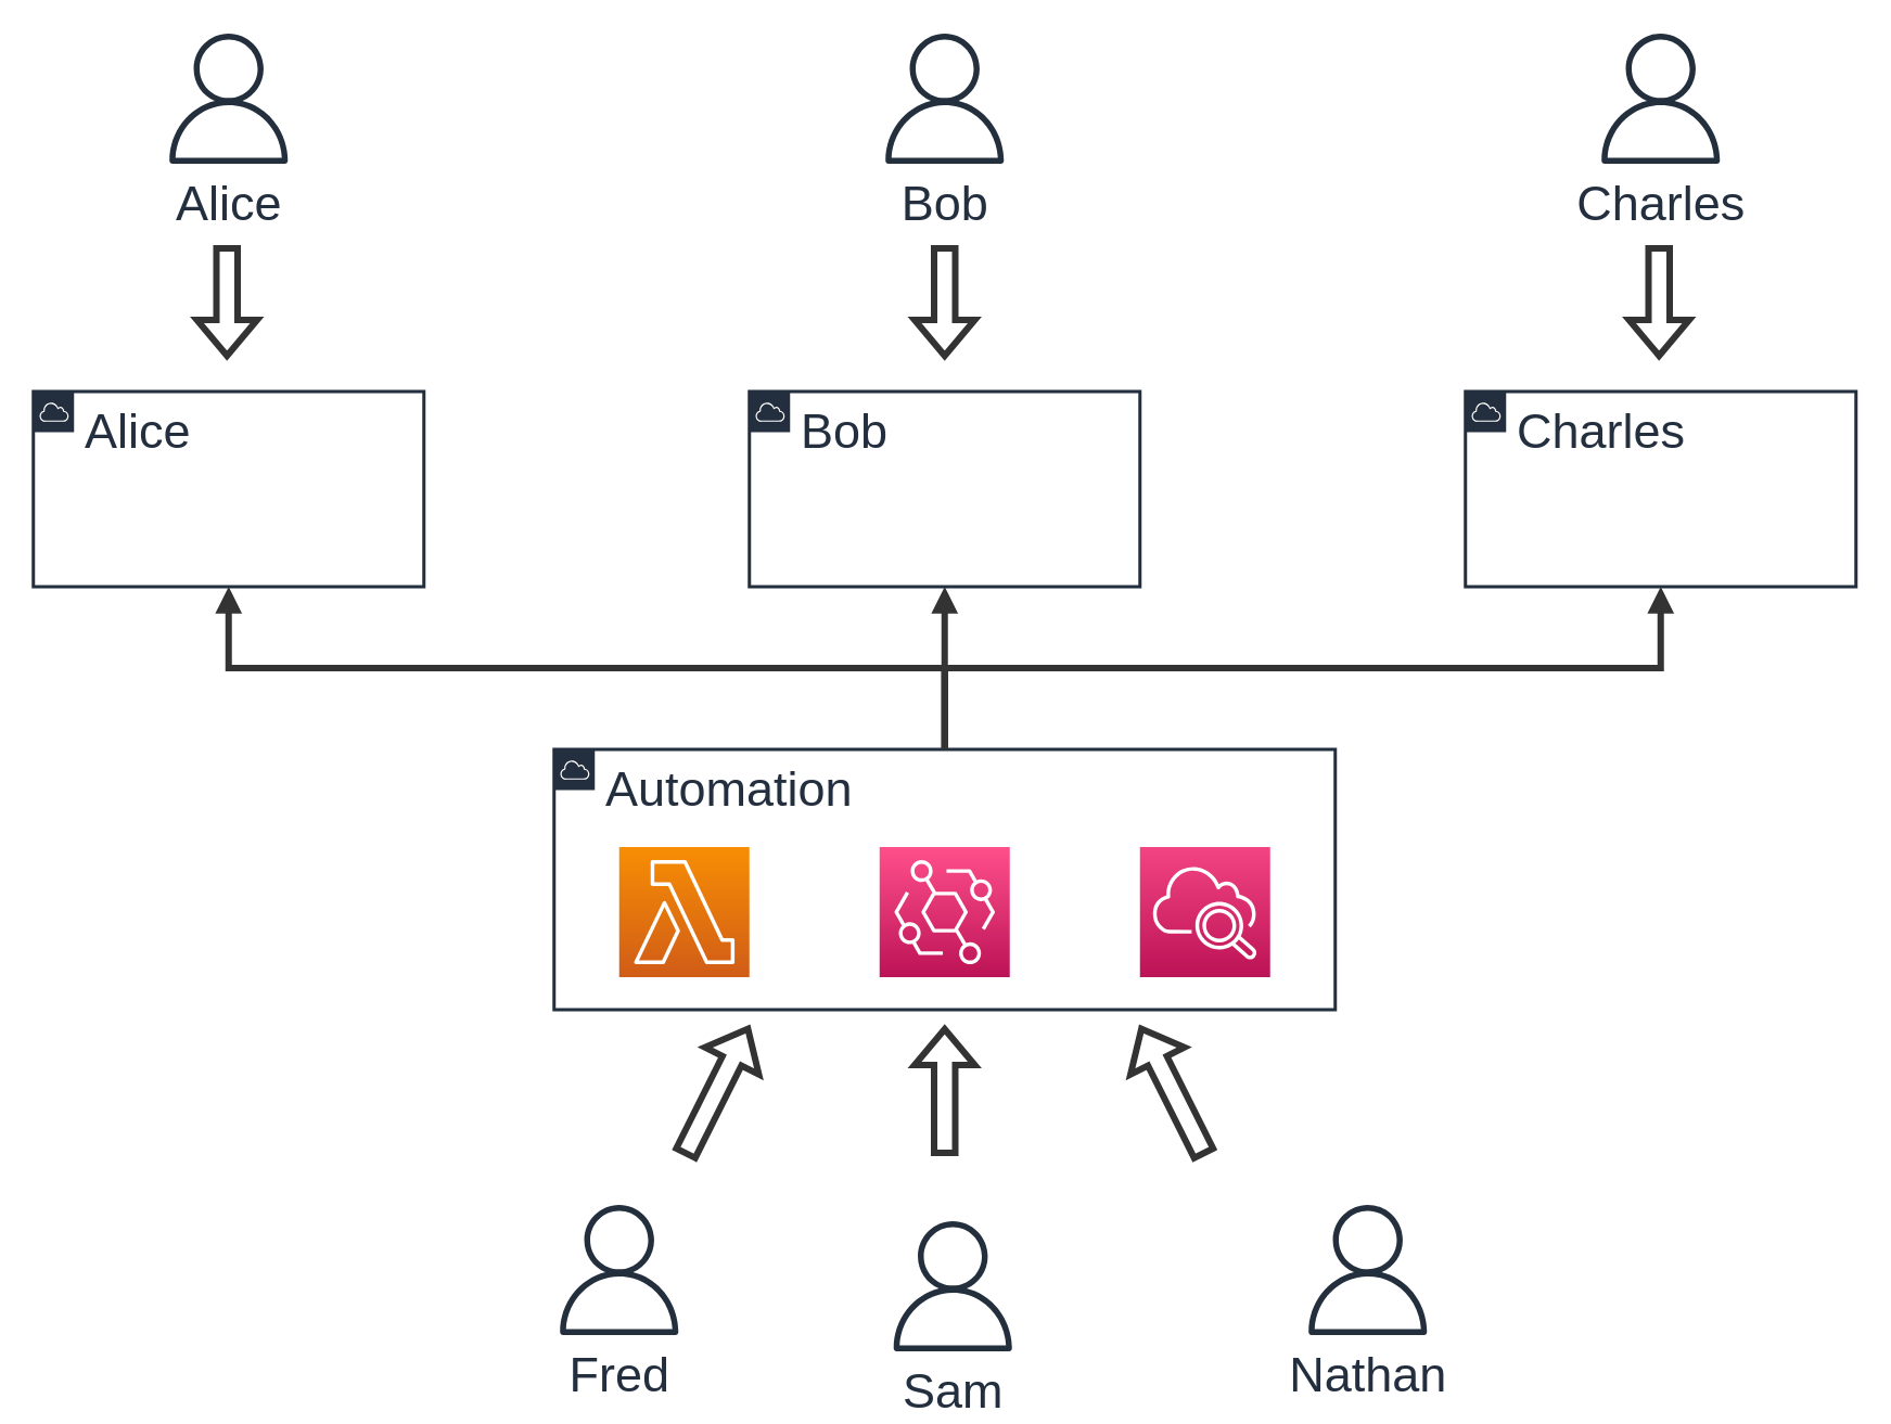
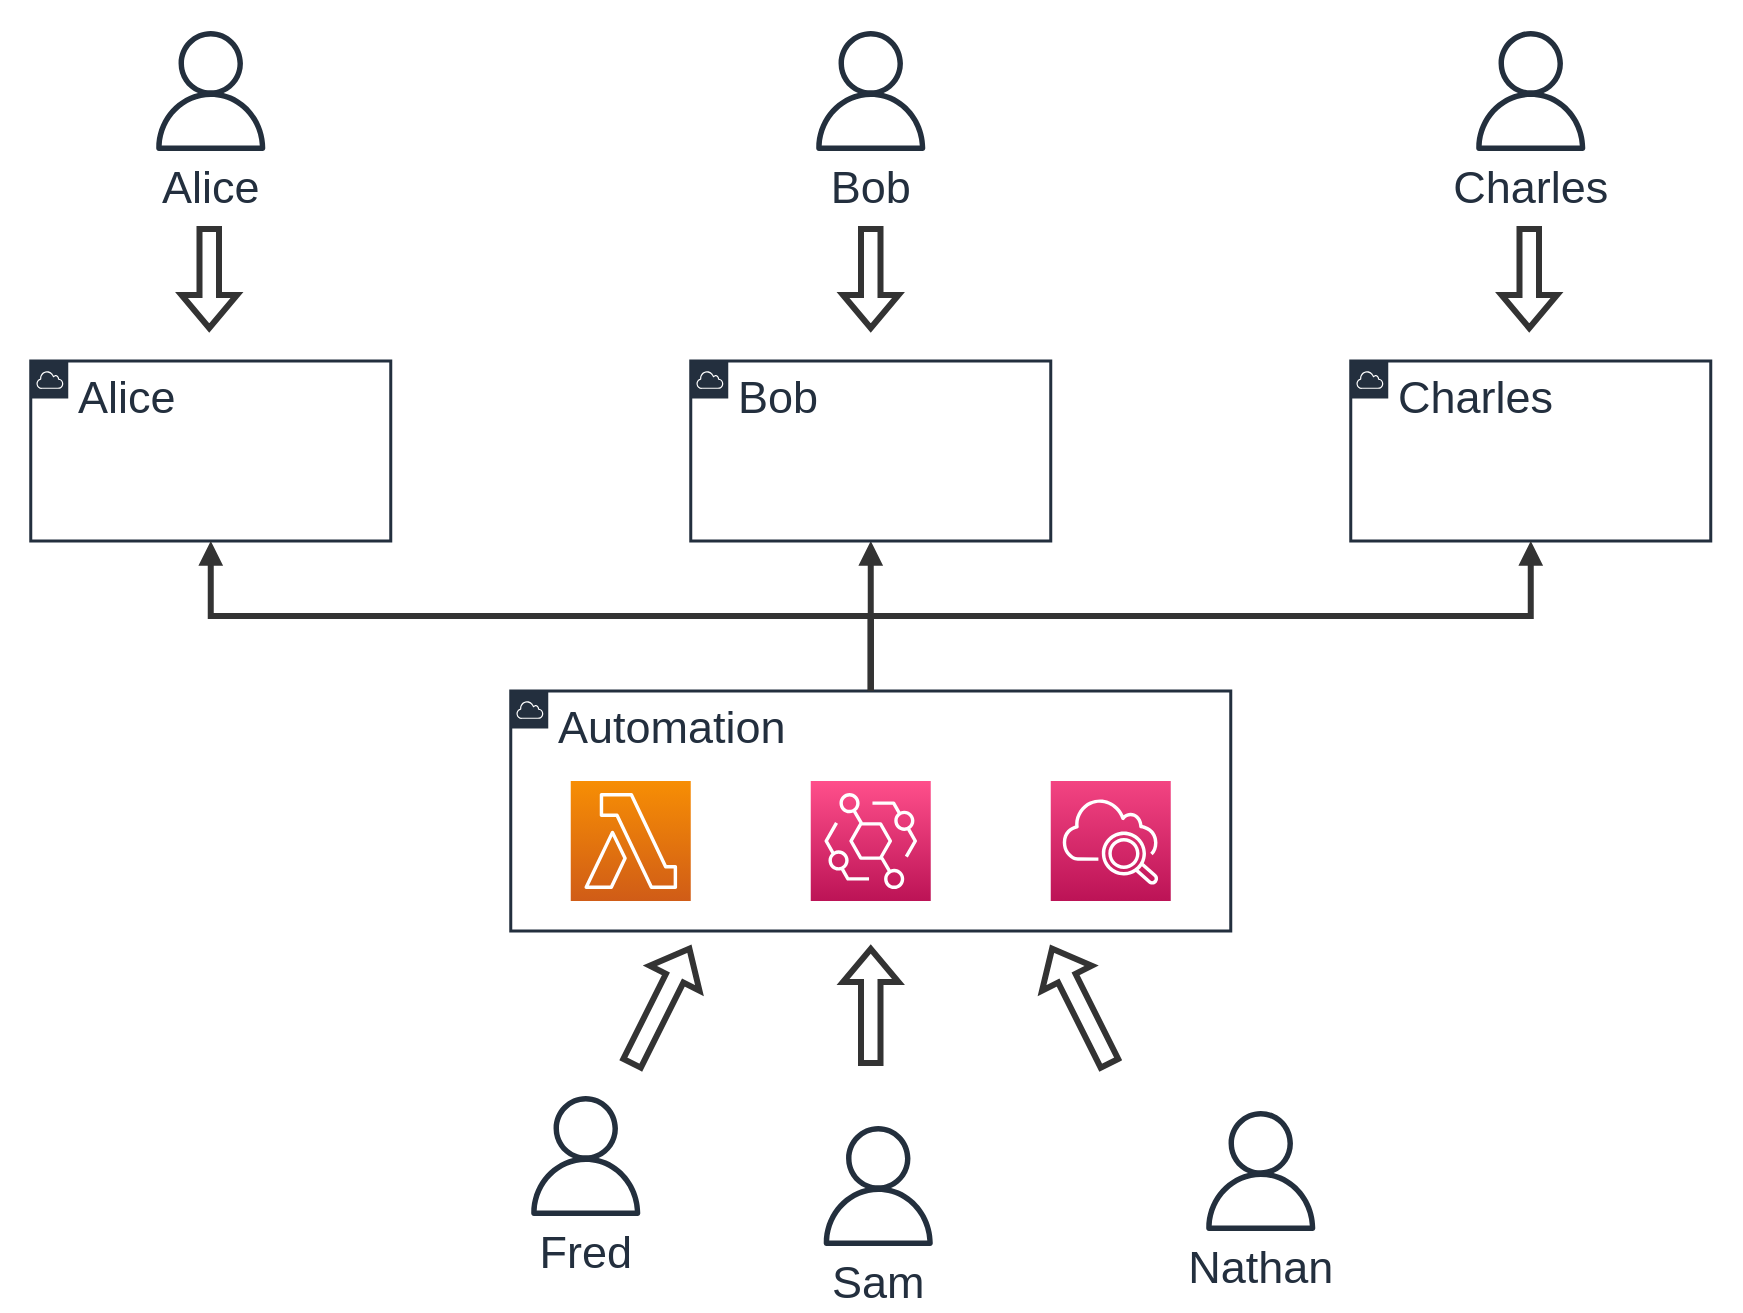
  <mxCell id="0" />
  <mxCell id="1" parent="0" />
  <mxCell id="2" value="&lt;font style=&quot;font-size: 30px&quot;&gt;Alice&lt;/font&gt;" style="points=[[0,0],[0.25,0],[0.5,0],[0.75,0],[1,0],[1,0.25],[1,0.5],[1,0.75],[1,1],[0.75,1],[0.5,1],[0.25,1],[0,1],[0,0.75],[0,0.5],[0,0.25]];outlineConnect=0;gradientColor=none;html=1;whiteSpace=wrap;fontSize=30;fontStyle=0;container=0;pointerEvents=0;collapsible=0;recursiveResize=0;shape=mxgraph.aws4.group;grIcon=mxgraph.aws4.group_aws_cloud;strokeColor=#232F3E;fillColor=none;verticalAlign=top;align=left;spacingLeft=30;fontColor=#232F3E;dashed=0;strokeWidth=2;" parent="1" vertex="1"><mxGeometry x="20" y="240" width="240" height="120" as="geometry" /></mxCell>
  <mxCell id="3" value="Alice" style="sketch=0;outlineConnect=0;fontColor=#232F3E;gradientColor=none;fillColor=#232F3D;strokeColor=none;dashed=0;verticalLabelPosition=bottom;verticalAlign=top;align=center;html=1;fontSize=30;fontStyle=0;aspect=fixed;pointerEvents=1;shape=mxgraph.aws4.user;" parent="1" vertex="1"><mxGeometry x="100" y="20" width="80" height="80" as="geometry" /></mxCell>
  <mxCell id="4" value="Automation" style="points=[[0,0],[0.25,0],[0.5,0],[0.75,0],[1,0],[1,0.25],[1,0.5],[1,0.75],[1,1],[0.75,1],[0.5,1],[0.25,1],[0,1],[0,0.75],[0,0.5],[0,0.25]];outlineConnect=0;gradientColor=none;html=1;whiteSpace=wrap;fontSize=30;fontStyle=0;container=0;pointerEvents=0;collapsible=0;recursiveResize=0;shape=mxgraph.aws4.group;grIcon=mxgraph.aws4.group_aws_cloud;strokeColor=#232F3E;fillColor=none;verticalAlign=top;align=left;spacingLeft=30;fontColor=#232F3E;dashed=0;strokeWidth=2;" parent="1" vertex="1"><mxGeometry x="340" y="460" width="480" height="160" as="geometry" /></mxCell>
  <mxCell id="5" value="Bob" style="sketch=0;outlineConnect=0;fontColor=#232F3E;gradientColor=none;fillColor=#232F3D;strokeColor=none;dashed=0;verticalLabelPosition=bottom;verticalAlign=top;align=center;html=1;fontSize=30;fontStyle=0;aspect=fixed;pointerEvents=1;shape=mxgraph.aws4.user;" parent="1" vertex="1"><mxGeometry x="540" y="20" width="80" height="80" as="geometry" /></mxCell>
  <mxCell id="6" value="Charles" style="sketch=0;outlineConnect=0;fontColor=#232F3E;gradientColor=none;fillColor=#232F3D;strokeColor=none;dashed=0;verticalLabelPosition=bottom;verticalAlign=top;align=center;html=1;fontSize=30;fontStyle=0;aspect=fixed;pointerEvents=1;shape=mxgraph.aws4.user;" parent="1" vertex="1"><mxGeometry x="980" y="20" width="80" height="80" as="geometry" /></mxCell>
  <mxCell id="7" style="edgeStyle=orthogonalEdgeStyle;rounded=0;orthogonalLoop=1;jettySize=auto;html=1;exitX=0.5;exitY=0;exitDx=0;exitDy=0;entryX=0.5;entryY=1;entryDx=0;entryDy=0;strokeWidth=4;endArrow=block;endFill=1;strokeColor=#333333;" parent="1" source="4" target="9" edge="1"><mxGeometry relative="1" as="geometry"><mxPoint x="800" y="760" as="sourcePoint" /><mxPoint x="1120" y="760" as="targetPoint" /></mxGeometry></mxCell>
  <mxCell id="8" value="" style="shape=flexArrow;endArrow=classic;html=1;rounded=0;strokeColor=#333333;strokeWidth=4;" parent="1" edge="1"><mxGeometry width="50" height="50" relative="1" as="geometry"><mxPoint x="139" y="150" as="sourcePoint" /><mxPoint x="139" y="220" as="targetPoint" /></mxGeometry></mxCell>
  <mxCell id="9" value="&lt;font style=&quot;font-size: 30px&quot;&gt;Bob&lt;/font&gt;" style="points=[[0,0],[0.25,0],[0.5,0],[0.75,0],[1,0],[1,0.25],[1,0.5],[1,0.75],[1,1],[0.75,1],[0.5,1],[0.25,1],[0,1],[0,0.75],[0,0.5],[0,0.25]];outlineConnect=0;gradientColor=none;html=1;whiteSpace=wrap;fontSize=30;fontStyle=0;container=0;pointerEvents=0;collapsible=0;recursiveResize=0;shape=mxgraph.aws4.group;grIcon=mxgraph.aws4.group_aws_cloud;strokeColor=#232F3E;fillColor=none;verticalAlign=top;align=left;spacingLeft=30;fontColor=#232F3E;dashed=0;strokeWidth=2;" vertex="1" parent="1"><mxGeometry x="460" y="240" width="240" height="120" as="geometry" /></mxCell>
  <mxCell id="10" value="&lt;font style=&quot;font-size: 30px&quot;&gt;Charles&lt;/font&gt;" style="points=[[0,0],[0.25,0],[0.5,0],[0.75,0],[1,0],[1,0.25],[1,0.5],[1,0.75],[1,1],[0.75,1],[0.5,1],[0.25,1],[0,1],[0,0.75],[0,0.5],[0,0.25]];outlineConnect=0;gradientColor=none;html=1;whiteSpace=wrap;fontSize=30;fontStyle=0;container=0;pointerEvents=0;collapsible=0;recursiveResize=0;shape=mxgraph.aws4.group;grIcon=mxgraph.aws4.group_aws_cloud;strokeColor=#232F3E;fillColor=none;verticalAlign=top;align=left;spacingLeft=30;fontColor=#232F3E;dashed=0;strokeWidth=2;" vertex="1" parent="1"><mxGeometry x="900" y="240" width="240" height="120" as="geometry" /></mxCell>
  <mxCell id="11" value="" style="shape=flexArrow;endArrow=classic;html=1;rounded=0;strokeColor=#333333;strokeWidth=4;" edge="1" parent="1"><mxGeometry width="50" height="50" relative="1" as="geometry"><mxPoint x="580" y="150" as="sourcePoint" /><mxPoint x="580" y="220" as="targetPoint" /></mxGeometry></mxCell>
  <mxCell id="12" value="" style="shape=flexArrow;endArrow=classic;html=1;rounded=0;strokeColor=#333333;strokeWidth=4;" edge="1" parent="1"><mxGeometry width="50" height="50" relative="1" as="geometry"><mxPoint x="1019" y="150" as="sourcePoint" /><mxPoint x="1019" y="220" as="targetPoint" /></mxGeometry></mxCell>
  <mxCell id="13" style="edgeStyle=orthogonalEdgeStyle;rounded=0;orthogonalLoop=1;jettySize=auto;html=1;exitX=0.5;exitY=1;exitDx=0;exitDy=0;" edge="1" parent="1" source="2" target="2"><mxGeometry relative="1" as="geometry" /></mxCell>
  <mxCell id="14" style="edgeStyle=orthogonalEdgeStyle;rounded=0;orthogonalLoop=1;jettySize=auto;html=1;exitX=0.5;exitY=1;exitDx=0;exitDy=0;" edge="1" parent="1" source="2" target="2"><mxGeometry relative="1" as="geometry" /></mxCell>
  <mxCell id="15" style="edgeStyle=orthogonalEdgeStyle;rounded=0;orthogonalLoop=1;jettySize=auto;html=1;exitX=0.5;exitY=0;exitDx=0;exitDy=0;entryX=0.5;entryY=1;entryDx=0;entryDy=0;strokeWidth=4;endArrow=block;endFill=1;strokeColor=#333333;" edge="1" parent="1" source="4" target="2"><mxGeometry relative="1" as="geometry"><mxPoint x="590" y="470" as="sourcePoint" /><mxPoint x="590" y="370" as="targetPoint" /></mxGeometry></mxCell>
  <mxCell id="16" style="edgeStyle=orthogonalEdgeStyle;rounded=0;orthogonalLoop=1;jettySize=auto;html=1;exitX=0.5;exitY=0;exitDx=0;exitDy=0;entryX=0.5;entryY=1;entryDx=0;entryDy=0;strokeWidth=4;endArrow=block;endFill=1;strokeColor=#333333;" edge="1" parent="1" source="4" target="10"><mxGeometry relative="1" as="geometry"><mxPoint x="590" y="470" as="sourcePoint" /><mxPoint x="150" y="370" as="targetPoint" /></mxGeometry></mxCell>
- <mxCell id="17" value="Fred" style="sketch=0;outlineConnect=0;fontColor=#232F3E;gradientColor=none;fillColor=#232F3D;strokeColor=none;dashed=0;verticalLabelPosition=bottom;verticalAlign=top;align=center;html=1;fontSize=30;fontStyle=0;aspect=fixed;pointerEvents=1;shape=mxgraph.aws4.user;" vertex="1" parent="1"><mxGeometry x="340" y="740" width="80" height="80" as="geometry" /></mxCell>
+ <mxCell id="17" value="Fred" style="sketch=0;outlineConnect=0;fontColor=#232F3E;gradientColor=none;fillColor=#232F3D;strokeColor=none;dashed=0;verticalLabelPosition=bottom;verticalAlign=top;align=center;html=1;fontSize=30;fontStyle=0;aspect=fixed;pointerEvents=1;shape=mxgraph.aws4.user;" vertex="1" parent="1"><mxGeometry x="350" y="730" width="80" height="80" as="geometry" /></mxCell>
  <mxCell id="18" value="Sam" style="sketch=0;outlineConnect=0;fontColor=#232F3E;gradientColor=none;fillColor=#232F3D;strokeColor=none;dashed=0;verticalLabelPosition=bottom;verticalAlign=top;align=center;html=1;fontSize=30;fontStyle=0;aspect=fixed;pointerEvents=1;shape=mxgraph.aws4.user;" vertex="1" parent="1"><mxGeometry x="545" y="750" width="80" height="80" as="geometry" /></mxCell>
  <mxCell id="19" value="Nathan" style="sketch=0;outlineConnect=0;fontColor=#232F3E;gradientColor=none;fillColor=#232F3D;strokeColor=none;dashed=0;verticalLabelPosition=bottom;verticalAlign=top;align=center;html=1;fontSize=30;fontStyle=0;aspect=fixed;pointerEvents=1;shape=mxgraph.aws4.user;" vertex="1" parent="1"><mxGeometry x="800" y="740" width="80" height="80" as="geometry" /></mxCell>
  <mxCell id="20" value="" style="shape=flexArrow;endArrow=classic;html=1;rounded=0;strokeColor=#333333;strokeWidth=4;" edge="1" parent="1"><mxGeometry width="50" height="50" relative="1" as="geometry"><mxPoint x="420" y="710" as="sourcePoint" /><mxPoint x="460" y="630" as="targetPoint" /></mxGeometry></mxCell>
  <mxCell id="21" value="" style="shape=flexArrow;endArrow=classic;html=1;rounded=0;strokeColor=#333333;strokeWidth=4;" edge="1" parent="1"><mxGeometry width="50" height="50" relative="1" as="geometry"><mxPoint x="580" y="710" as="sourcePoint" /><mxPoint x="580" y="630" as="targetPoint" /></mxGeometry></mxCell>
  <mxCell id="22" value="" style="shape=flexArrow;endArrow=classic;html=1;rounded=0;strokeColor=#333333;strokeWidth=4;" edge="1" parent="1"><mxGeometry width="50" height="50" relative="1" as="geometry"><mxPoint x="740" y="710" as="sourcePoint" /><mxPoint x="700" y="630" as="targetPoint" /></mxGeometry></mxCell>
  <mxCell id="23" value="" style="sketch=0;points=[[0,0,0],[0.25,0,0],[0.5,0,0],[0.75,0,0],[1,0,0],[0,1,0],[0.25,1,0],[0.5,1,0],[0.75,1,0],[1,1,0],[0,0.25,0],[0,0.5,0],[0,0.75,0],[1,0.25,0],[1,0.5,0],[1,0.75,0]];points=[[0,0,0],[0.25,0,0],[0.5,0,0],[0.75,0,0],[1,0,0],[0,1,0],[0.25,1,0],[0.5,1,0],[0.75,1,0],[1,1,0],[0,0.25,0],[0,0.5,0],[0,0.75,0],[1,0.25,0],[1,0.5,0],[1,0.75,0]];outlineConnect=0;fontColor=#232F3E;gradientColor=#F34482;gradientDirection=north;fillColor=#BC1356;strokeColor=#ffffff;dashed=0;verticalLabelPosition=bottom;verticalAlign=top;align=center;html=1;fontSize=30;fontStyle=0;aspect=fixed;shape=mxgraph.aws4.resourceIcon;resIcon=mxgraph.aws4.cloudwatch_2;" vertex="1" parent="1"><mxGeometry x="700" y="520" width="80" height="80" as="geometry" /></mxCell>
  <mxCell id="24" value="" style="sketch=0;points=[[0,0,0],[0.25,0,0],[0.5,0,0],[0.75,0,0],[1,0,0],[0,1,0],[0.25,1,0],[0.5,1,0],[0.75,1,0],[1,1,0],[0,0.25,0],[0,0.5,0],[0,0.75,0],[1,0.25,0],[1,0.5,0],[1,0.75,0]];outlineConnect=0;fontColor=#232F3E;gradientColor=#F78E04;gradientDirection=north;fillColor=#D05C17;strokeColor=#ffffff;dashed=0;verticalLabelPosition=bottom;verticalAlign=top;align=center;html=1;fontSize=30;fontStyle=0;aspect=fixed;shape=mxgraph.aws4.resourceIcon;resIcon=mxgraph.aws4.lambda;shadow=0;" vertex="1" parent="1"><mxGeometry x="380" y="520" width="80" height="80" as="geometry" /></mxCell>
  <mxCell id="25" value="" style="sketch=0;points=[[0,0,0],[0.25,0,0],[0.5,0,0],[0.75,0,0],[1,0,0],[0,1,0],[0.25,1,0],[0.5,1,0],[0.75,1,0],[1,1,0],[0,0.25,0],[0,0.5,0],[0,0.75,0],[1,0.25,0],[1,0.5,0],[1,0.75,0]];outlineConnect=0;fontColor=#232F3E;gradientColor=#FF4F8B;gradientDirection=north;fillColor=#BC1356;strokeColor=#ffffff;dashed=0;verticalLabelPosition=bottom;verticalAlign=top;align=center;html=1;fontSize=30;fontStyle=0;aspect=fixed;shape=mxgraph.aws4.resourceIcon;resIcon=mxgraph.aws4.eventbridge;" vertex="1" parent="1"><mxGeometry x="540" y="520" width="80" height="80" as="geometry" /></mxCell>
